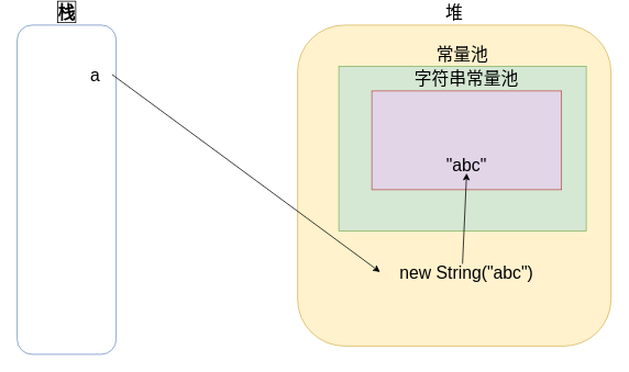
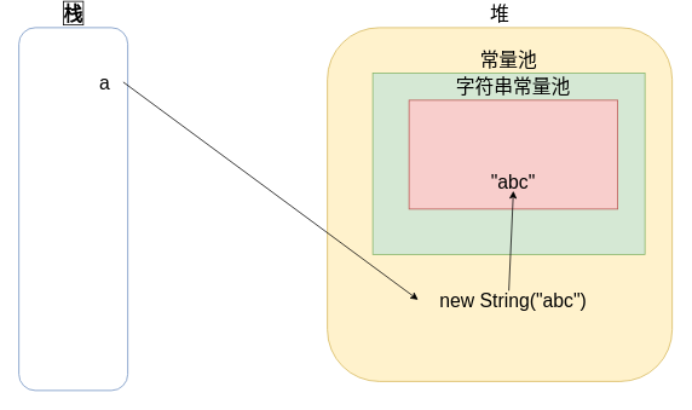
  <mxCell id="0" />
  <mxCell id="1" parent="0" />
  <mxCell id="2" value="栈" style="rounded=1;whiteSpace=wrap;html=1;fillColor=#ffffff;strokeColor=#6c8ebf;labelBorderColor=#000000;labelPosition=center;verticalLabelPosition=top;align=center;verticalAlign=bottom;fontSize=21;fontStyle=1;" vertex="1" parent="1"><mxGeometry x="20" y="20" width="120" height="400" as="geometry" /></mxCell>
  <mxCell id="3" value="堆" style="rounded=1;whiteSpace=wrap;html=1;fontSize=21;fillColor=#fff2cc;strokeColor=#d6b656;labelPosition=center;verticalLabelPosition=top;align=center;verticalAlign=bottom;" vertex="1" parent="1"><mxGeometry x="360" y="20" width="380" height="390" as="geometry" /></mxCell>
  <mxCell id="4" value="常量池" style="rounded=0;whiteSpace=wrap;html=1;fontSize=21;labelPosition=center;verticalLabelPosition=top;align=center;verticalAlign=bottom;fillColor=#d5e8d4;strokeColor=#82b366;" vertex="1" parent="1"><mxGeometry x="410" y="70" width="300" height="200" as="geometry" /></mxCell>
- <mxCell id="5" value="字符串常量池" style="rounded=0;whiteSpace=wrap;html=1;fontSize=21;labelPosition=center;verticalLabelPosition=top;align=center;verticalAlign=bottom;fillColor=#e1d5e7;strokeColor=#b85450;" vertex="1" parent="1"><mxGeometry x="450" y="100" width="230" height="120" as="geometry" /></mxCell>
+ <mxCell id="5" value="字符串常量池" style="rounded=0;whiteSpace=wrap;html=1;fontSize=21;labelPosition=center;verticalLabelPosition=top;align=center;verticalAlign=bottom;fillColor=#f8cecc;strokeColor=#b85450;" vertex="1" parent="1"><mxGeometry x="450" y="100" width="230" height="120" as="geometry" /></mxCell>
  <mxCell id="6" value="&quot;abc&quot;" style="text;html=1;strokeColor=none;fillColor=none;align=center;verticalAlign=middle;whiteSpace=wrap;rounded=0;fontSize=21;" vertex="1" parent="1"><mxGeometry x="545" y="180" width="40" height="20" as="geometry" /></mxCell>
  <mxCell id="7" value="a" style="text;html=1;strokeColor=none;fillColor=none;align=center;verticalAlign=middle;whiteSpace=wrap;rounded=0;fontSize=21;" vertex="1" parent="1"><mxGeometry x="95" y="70" width="40" height="20" as="geometry" /></mxCell>
  <mxCell id="8" value="new String(&quot;abc&quot;)" style="text;html=1;strokeColor=none;fillColor=none;align=center;verticalAlign=middle;whiteSpace=wrap;rounded=0;fontSize=21;" vertex="1" parent="1"><mxGeometry x="460" y="310" width="210" height="20" as="geometry" /></mxCell>
  <mxCell id="9" value="" style="endArrow=classic;html=1;fontSize=21;exitX=1;exitY=0.5;exitDx=0;exitDy=0;entryX=0;entryY=0.5;entryDx=0;entryDy=0;" edge="1" parent="1" source="7" target="8"><mxGeometry width="50" height="50" relative="1" as="geometry"><mxPoint x="420" y="270" as="sourcePoint" /><mxPoint x="470" y="220" as="targetPoint" /></mxGeometry></mxCell>
  <mxCell id="10" value="" style="endArrow=classic;html=1;fontSize=21;entryX=0.5;entryY=1;entryDx=0;entryDy=0;" edge="1" parent="1" target="6"><mxGeometry width="50" height="50" relative="1" as="geometry"><mxPoint x="560" y="310" as="sourcePoint" /><mxPoint x="470" y="220" as="targetPoint" /></mxGeometry></mxCell>
